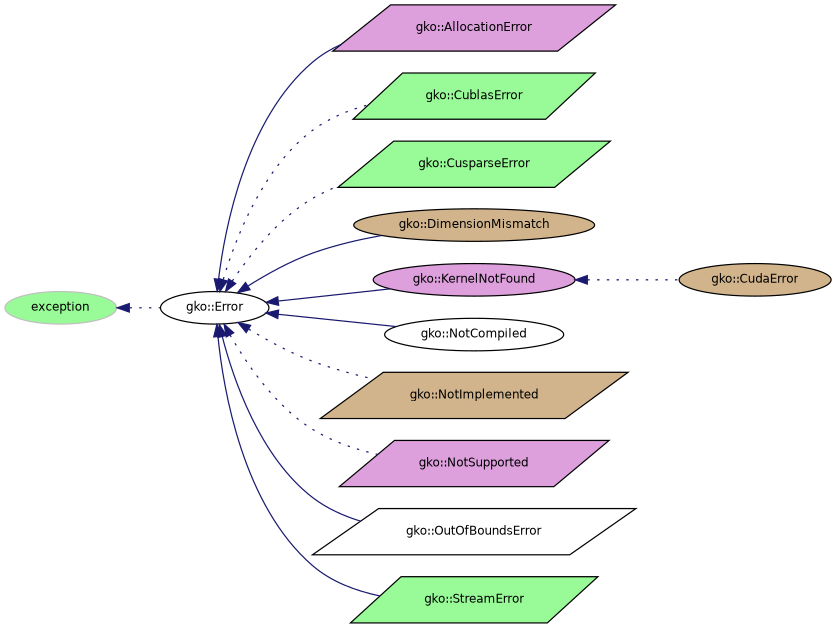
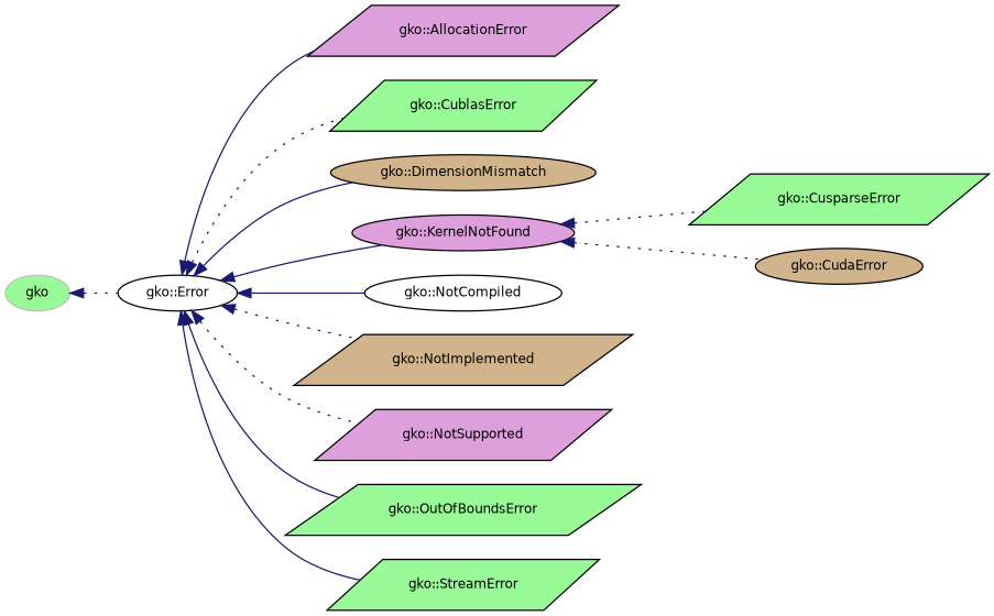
  digraph {
    rankdir=LR
    node [color=black fillcolor=palegreen fontname=Helvetica fontsize=10 shape=parallelogram style=filled]
    edge [color=midnightblue dir=back fontname=Helvetica fontsize=10 labelfontname=Helvetica labelfontsize=10 style=dotted]
-   n1 [color=grey75 height=0.2 label=exception shape=ellipse width=0.4]
+   n1 [color=grey75 height=0.2 label=gko shape=ellipse width=0.4]
    n2 [fillcolor=white height=0.2 label="gko::Error" shape=ellipse width=0.4]
    n3 [fillcolor=plum height=0.2 label="gko::AllocationError" width=0.4]
    n4 [height=0.2 label="gko::CublasError" width=0.4]
    n5 [height=0.2 label="gko::CusparseError" width=0.4]
    n6 [fillcolor=tan height=0.2 label="gko::DimensionMismatch" shape=ellipse width=0.4]
    n7 [fillcolor=plum height=0.2 label="gko::KernelNotFound" shape=ellipse width=0.4]
    n8 [fillcolor=white height=0.2 label="gko::NotCompiled" shape=ellipse width=0.4]
    n9 [fillcolor=tan height=0.2 label="gko::NotImplemented" width=0.4]
    n10 [fillcolor=plum height=0.2 label="gko::NotSupported" width=0.4]
-   n11 [fillcolor=white height=0.2 label="gko::OutOfBoundsError" width=0.4]
+   n11 [height=0.2 label="gko::OutOfBoundsError" width=0.4]
    n12 [height=0.2 label="gko::StreamError" width=0.4]
    n13 [fillcolor=tan height=0.2 label="gko::CudaError" shape=ellipse width=0.4]
    n1 -> n2
    n2 -> n3 [style=solid]
    n2 -> n4
-   n2 -> n5
+   n7 -> n5
    n2 -> n6 [style=solid]
    n2 -> n7 [style=solid]
    n2 -> n8 [style=solid]
    n2 -> n9
    n2 -> n10
    n2 -> n11 [style=solid]
    n2 -> n12 [style=solid]
    n7 -> n13
  }
